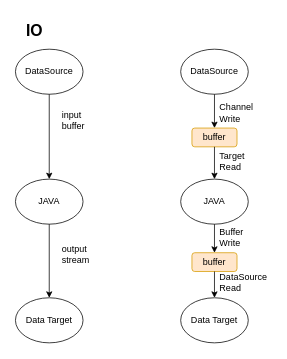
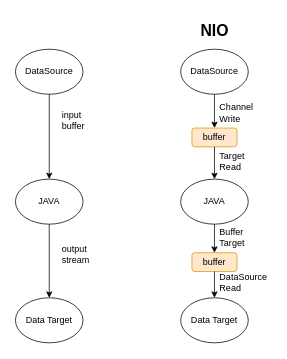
  <mxCell id="0" />
  <mxCell id="1" parent="0" />
  <mxCell id="2" value="DataSource" style="ellipse;whiteSpace=wrap;html=1;" vertex="1" parent="1"><mxGeometry x="20" y="65" width="90" height="60" as="geometry" /></mxCell>
  <mxCell id="3" value="JAVA" style="ellipse;whiteSpace=wrap;html=1;" vertex="1" parent="1"><mxGeometry x="20" y="238" width="90" height="60" as="geometry" /></mxCell>
  <mxCell id="4" value="Data Target" style="ellipse;whiteSpace=wrap;html=1;" vertex="1" parent="1"><mxGeometry x="20" y="396" width="90" height="60" as="geometry" /></mxCell>
  <mxCell id="5" value="" style="endArrow=classic;html=1;rounded=0;exitX=0.5;exitY=1;exitDx=0;exitDy=0;" edge="1" parent="1" source="2" target="3"><mxGeometry width="50" height="50" relative="1" as="geometry"><mxPoint x="350" y="445" as="sourcePoint" /><mxPoint x="400" y="395" as="targetPoint" /></mxGeometry></mxCell>
  <mxCell id="6" value="" style="endArrow=classic;html=1;rounded=0;exitX=0.5;exitY=1;exitDx=0;exitDy=0;" edge="1" parent="1" source="3" target="4"><mxGeometry width="50" height="50" relative="1" as="geometry"><mxPoint x="120" y="118" as="sourcePoint" /><mxPoint x="310" y="118" as="targetPoint" /></mxGeometry></mxCell>
  <mxCell id="7" value="input &lt;br&gt;buffer" style="text;html=1;align=left;verticalAlign=middle;resizable=0;points=[];autosize=1;strokeColor=none;fillColor=none;" vertex="1" parent="1"><mxGeometry x="80" y="140" width="60" height="40" as="geometry" /></mxCell>
  <mxCell id="8" value="output &lt;br&gt;stream" style="text;html=1;align=left;verticalAlign=middle;resizable=0;points=[];autosize=1;strokeColor=none;fillColor=none;" vertex="1" parent="1"><mxGeometry x="80" y="318" width="60" height="40" as="geometry" /></mxCell>
  <mxCell id="9" value="DataSource" style="ellipse;whiteSpace=wrap;html=1;" vertex="1" parent="1"><mxGeometry x="240" y="65" width="90" height="60" as="geometry" /></mxCell>
  <mxCell id="10" value="JAVA" style="ellipse;whiteSpace=wrap;html=1;" vertex="1" parent="1"><mxGeometry x="240" y="238" width="90" height="60" as="geometry" /></mxCell>
  <mxCell id="11" value="Data Target" style="ellipse;whiteSpace=wrap;html=1;" vertex="1" parent="1"><mxGeometry x="240" y="396" width="90" height="60" as="geometry" /></mxCell>
  <mxCell id="12" value="" style="endArrow=classic;html=1;rounded=0;exitX=0.5;exitY=1;exitDx=0;exitDy=0;entryX=0.5;entryY=0;entryDx=0;entryDy=0;" edge="1" parent="1" source="9" target="15"><mxGeometry width="50" height="50" relative="1" as="geometry"><mxPoint x="570" y="445" as="sourcePoint" /><mxPoint x="620" y="395" as="targetPoint" /></mxGeometry></mxCell>
  <mxCell id="13" value="" style="endArrow=classic;html=1;rounded=0;exitX=0.5;exitY=1;exitDx=0;exitDy=0;entryX=0.5;entryY=0;entryDx=0;entryDy=0;" edge="1" parent="1" source="10" target="17"><mxGeometry width="50" height="50" relative="1" as="geometry"><mxPoint x="340" y="118" as="sourcePoint" /><mxPoint x="380" y="308" as="targetPoint" /></mxGeometry></mxCell>
  <mxCell id="14" value="Channel&lt;br&gt;Write" style="text;html=1;align=left;verticalAlign=middle;resizable=0;points=[];autosize=1;strokeColor=none;fillColor=none;" vertex="1" parent="1"><mxGeometry x="290" y="130" width="70" height="40" as="geometry" /></mxCell>
  <mxCell id="15" value="buffer" style="rounded=1;whiteSpace=wrap;html=1;fillColor=#ffe6cc;strokeColor=#d79b00;" vertex="1" parent="1"><mxGeometry x="255" y="170" width="60" height="25" as="geometry" /></mxCell>
  <mxCell id="16" value="" style="endArrow=classic;html=1;rounded=0;exitX=0.5;exitY=1;exitDx=0;exitDy=0;" edge="1" parent="1" source="15" target="10"><mxGeometry width="50" height="50" relative="1" as="geometry"><mxPoint x="310" y="305" as="sourcePoint" /><mxPoint x="360" y="255" as="targetPoint" /></mxGeometry></mxCell>
  <mxCell id="17" value="buffer" style="rounded=1;whiteSpace=wrap;html=1;fillColor=#ffe6cc;strokeColor=#d79b00;" vertex="1" parent="1"><mxGeometry x="255" y="336" width="60" height="25" as="geometry" /></mxCell>
  <mxCell id="18" value="" style="endArrow=classic;html=1;rounded=0;exitX=0.5;exitY=1;exitDx=0;exitDy=0;" edge="1" parent="1" source="17" target="11"><mxGeometry width="50" height="50" relative="1" as="geometry"><mxPoint x="295" y="236" as="sourcePoint" /><mxPoint x="295" y="256" as="targetPoint" /></mxGeometry></mxCell>
  <mxCell id="19" value="DataSource&lt;br&gt;Read" style="text;html=1;align=left;verticalAlign=middle;resizable=0;points=[];autosize=1;strokeColor=none;fillColor=none;" vertex="1" parent="1"><mxGeometry x="290" y="356" width="70" height="40" as="geometry" /></mxCell>
  <mxCell id="20" value="Target&lt;br&gt;Read" style="text;html=1;align=left;verticalAlign=middle;resizable=0;points=[];autosize=1;strokeColor=none;fillColor=none;" vertex="1" parent="1"><mxGeometry x="290" y="195" width="60" height="40" as="geometry" /></mxCell>
- <mxCell id="21" value="Buffer&lt;br&gt;Write" style="text;html=1;align=left;verticalAlign=middle;resizable=0;points=[];autosize=1;strokeColor=none;fillColor=none;" vertex="1" parent="1"><mxGeometry x="290" y="296" width="60" height="40" as="geometry" /></mxCell>
- <mxCell id="22" value="IO" style="text;html=1;align=center;verticalAlign=middle;resizable=0;points=[];autosize=1;strokeColor=none;fillColor=none;fontStyle=1;fontSize=21;" vertex="1" parent="1"><mxGeometry x="20" y="20" width="50" height="40" as="geometry" /></mxCell>
+ <mxCell id="21" value="Buffer&lt;br&gt;Target" style="text;html=1;align=left;verticalAlign=middle;resizable=0;points=[];autosize=1;strokeColor=none;fillColor=none;" vertex="1" parent="1"><mxGeometry x="290" y="296" width="60" height="40" as="geometry" /></mxCell>
+ <mxCell id="23" value="NIO" style="text;html=1;align=center;verticalAlign=middle;resizable=0;points=[];autosize=1;strokeColor=none;fillColor=none;fontStyle=1;fontSize=21;" vertex="1" parent="1"><mxGeometry x="255" y="20" width="60" height="40" as="geometry" /></mxCell>
